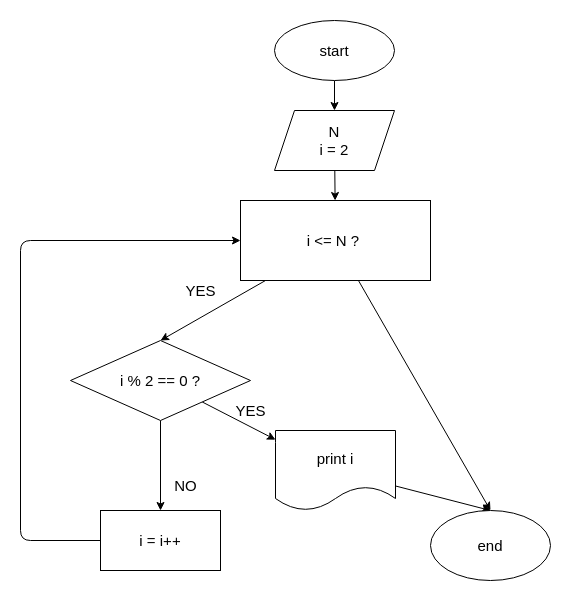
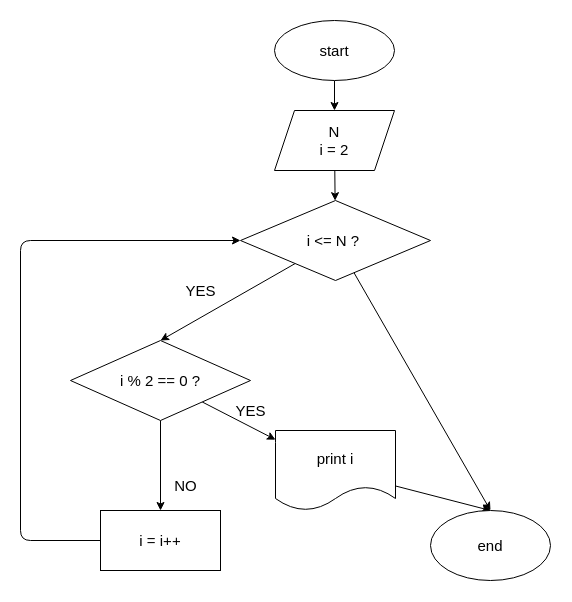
  <mxCell id="0" />
  <mxCell id="1" parent="0" />
  <mxCell id="2" value="" style="edgeStyle=none;html=1;fontSize=15;" edge="1" parent="1" source="3" target="5"><mxGeometry relative="1" as="geometry" /></mxCell>
  <mxCell id="3" value="start" style="ellipse;whiteSpace=wrap;html=1;fontSize=15;" vertex="1" parent="1"><mxGeometry x="274" y="20" width="120" height="60" as="geometry" /></mxCell>
  <mxCell id="4" value="" style="edgeStyle=none;html=1;fontSize=15;" edge="1" parent="1" source="5" target="8"><mxGeometry relative="1" as="geometry" /></mxCell>
  <mxCell id="5" value="N&lt;br&gt;i = 2" style="shape=parallelogram;perimeter=parallelogramPerimeter;whiteSpace=wrap;html=1;fixedSize=1;fontSize=15;" vertex="1" parent="1"><mxGeometry x="274" y="110" width="120" height="60" as="geometry" /></mxCell>
  <mxCell id="6" style="edgeStyle=none;html=1;fontSize=15;" edge="1" parent="1" source="8"><mxGeometry relative="1" as="geometry"><mxPoint x="160" y="340" as="targetPoint" /></mxGeometry></mxCell>
  <mxCell id="7" style="edgeStyle=none;html=1;fontSize=15;entryX=0.5;entryY=0;entryDx=0;entryDy=0;" edge="1" parent="1" source="8" target="19"><mxGeometry relative="1" as="geometry"><mxPoint x="490" y="350" as="targetPoint" /></mxGeometry></mxCell>
- <mxCell id="8" value="i &amp;lt;= N ?&amp;nbsp;" style="whiteSpace=wrap;html=1;fontSize=15;rounded=0;" vertex="1" parent="1"><mxGeometry x="240" y="200" width="190" height="80" as="geometry" /></mxCell>
+ <mxCell id="8" value="i &amp;lt;= N ?&amp;nbsp;" style="rhombus;whiteSpace=wrap;html=1;fontSize=15;" vertex="1" parent="1"><mxGeometry x="240" y="200" width="190" height="80" as="geometry" /></mxCell>
  <mxCell id="9" value="YES" style="text;html=1;align=center;verticalAlign=middle;resizable=0;points=[];autosize=1;strokeColor=none;fillColor=none;fontSize=15;" vertex="1" parent="1"><mxGeometry x="175" y="280" width="50" height="20" as="geometry" /></mxCell>
  <mxCell id="10" value="" style="edgeStyle=none;html=1;fontSize=15;" edge="1" parent="1" source="12" target="14"><mxGeometry relative="1" as="geometry" /></mxCell>
  <mxCell id="11" value="" style="edgeStyle=none;html=1;fontSize=15;" edge="1" parent="1" source="12" target="17"><mxGeometry relative="1" as="geometry" /></mxCell>
  <mxCell id="12" value="i % 2 == 0 ?" style="rhombus;whiteSpace=wrap;html=1;fontSize=15;" vertex="1" parent="1"><mxGeometry x="70" y="340" width="180" height="80" as="geometry" /></mxCell>
  <mxCell id="13" style="edgeStyle=none;html=1;fontSize=15;entryX=0;entryY=0.5;entryDx=0;entryDy=0;" edge="1" parent="1" source="14" target="8"><mxGeometry relative="1" as="geometry"><mxPoint x="70" y="190" as="targetPoint" /><Array as="points"><mxPoint x="20" y="540" /><mxPoint x="20" y="240" /></Array></mxGeometry></mxCell>
  <mxCell id="14" value="i = i++" style="whiteSpace=wrap;html=1;fontSize=15;" vertex="1" parent="1"><mxGeometry x="100" y="510" width="120" height="60" as="geometry" /></mxCell>
  <mxCell id="15" value="NO" style="text;html=1;align=center;verticalAlign=middle;resizable=0;points=[];autosize=1;strokeColor=none;fillColor=none;fontSize=15;" vertex="1" parent="1"><mxGeometry x="165" y="475" width="40" height="20" as="geometry" /></mxCell>
  <mxCell id="16" style="edgeStyle=none;html=1;fontSize=15;entryX=0.5;entryY=0;entryDx=0;entryDy=0;" edge="1" parent="1" source="17" target="19"><mxGeometry relative="1" as="geometry"><mxPoint x="490" y="510" as="targetPoint" /></mxGeometry></mxCell>
  <mxCell id="17" value="print i" style="shape=document;whiteSpace=wrap;html=1;boundedLbl=1;fontSize=15;" vertex="1" parent="1"><mxGeometry x="275" y="430" width="120" height="80" as="geometry" /></mxCell>
  <mxCell id="18" value="YES" style="text;html=1;align=center;verticalAlign=middle;resizable=0;points=[];autosize=1;strokeColor=none;fillColor=none;fontSize=15;" vertex="1" parent="1"><mxGeometry x="225" y="400" width="50" height="20" as="geometry" /></mxCell>
  <mxCell id="19" value="end" style="ellipse;whiteSpace=wrap;html=1;fontSize=15;" vertex="1" parent="1"><mxGeometry x="430" y="510" width="120" height="70" as="geometry" /></mxCell>
